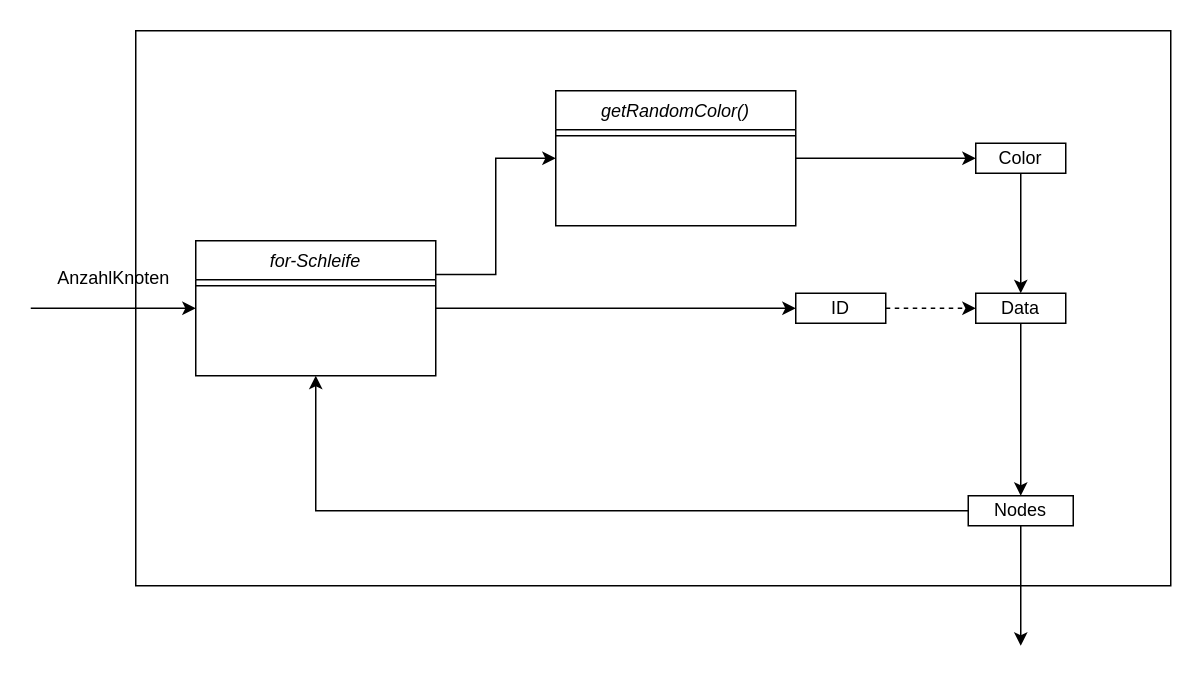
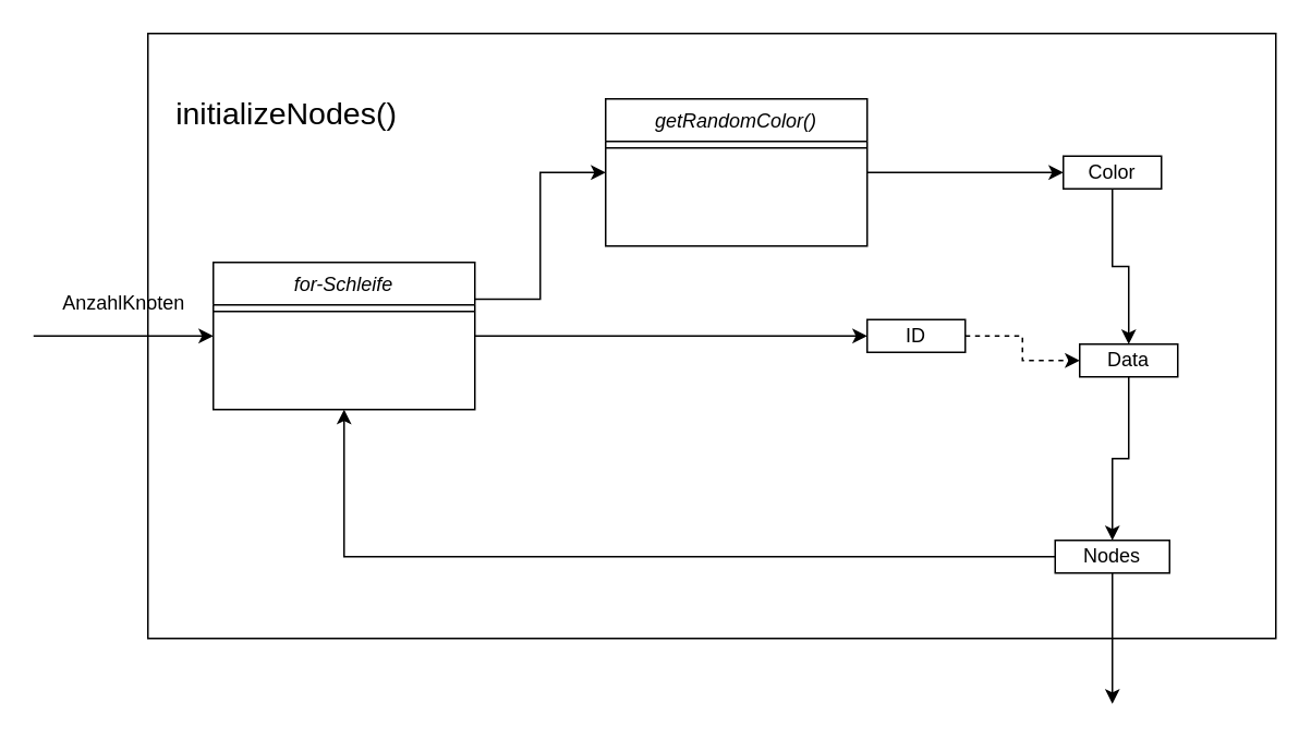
  <mxCell id="0" />
  <mxCell id="1" parent="0" />
  <mxCell id="2" value="" style="rounded=0;whiteSpace=wrap;html=1;" parent="1" vertex="1"><mxGeometry x="90" y="20" width="690" height="370" as="geometry" /></mxCell>
  <mxCell id="3" value="" style="endArrow=classic;html=1;entryX=0;entryY=0.5;entryDx=0;entryDy=0;" parent="1" target="7" edge="1"><mxGeometry width="50" height="50" relative="1" as="geometry"><mxPoint y="205" as="sourcePoint" x="20" /><mxPoint y="120" as="targetPoint" x="20" /></mxGeometry></mxCell>
  <mxCell id="4" value="AnzahlKnoten" style="text;html=1;align=center;verticalAlign=middle;resizable=0;points=[];autosize=1;" parent="1" vertex="1"><mxGeometry x="30" y="175" width="90" height="20" as="geometry" /></mxCell>
  <mxCell id="5" style="edgeStyle=orthogonalEdgeStyle;rounded=0;orthogonalLoop=1;jettySize=auto;html=1;exitX=1;exitY=0.25;exitDx=0;exitDy=0;entryX=0;entryY=0.5;entryDx=0;entryDy=0;" parent="1" source="7" target="10" edge="1"><mxGeometry relative="1" as="geometry" /></mxCell>
  <mxCell id="6" style="edgeStyle=orthogonalEdgeStyle;rounded=0;orthogonalLoop=1;jettySize=auto;html=1;exitX=1;exitY=0.5;exitDx=0;exitDy=0;entryX=0;entryY=0.5;entryDx=0;entryDy=0;" parent="1" source="7" target="15" edge="1"><mxGeometry relative="1" as="geometry" /></mxCell>
  <mxCell id="7" value="for-Schleife" style="swimlane;fontStyle=2;align=center;verticalAlign=top;childLayout=stackLayout;horizontal=1;startSize=26;horizontalStack=0;resizeParent=1;resizeLast=0;collapsible=1;marginBottom=0;rounded=0;shadow=0;strokeWidth=1;" parent="1" vertex="1"><mxGeometry x="130" y="160" width="160" height="90" as="geometry"><mxRectangle x="120" y="80" width="160" height="26" as="alternateBounds" /></mxGeometry></mxCell>
  <mxCell id="8" value="" style="line;html=1;strokeWidth=1;align=left;verticalAlign=middle;spacingTop=-1;spacingLeft=3;spacingRight=3;rotatable=0;labelPosition=right;points=[];portConstraint=eastwest;" parent="7" vertex="1"><mxGeometry y="26" width="160" height="8" as="geometry" /></mxCell>
  <mxCell id="9" style="edgeStyle=orthogonalEdgeStyle;rounded=0;orthogonalLoop=1;jettySize=auto;html=1;exitX=1;exitY=0.5;exitDx=0;exitDy=0;entryX=0;entryY=0.5;entryDx=0;entryDy=0;" parent="1" source="10" target="13" edge="1"><mxGeometry relative="1" as="geometry" /></mxCell>
  <mxCell id="10" value="getRandomColor()" style="swimlane;fontStyle=2;align=center;verticalAlign=top;childLayout=stackLayout;horizontal=1;startSize=26;horizontalStack=0;resizeParent=1;resizeLast=0;collapsible=1;marginBottom=0;rounded=0;shadow=0;strokeWidth=1;" parent="1" vertex="1"><mxGeometry x="370" y="60" width="160" height="90" as="geometry"><mxRectangle x="120" y="80" width="160" height="26" as="alternateBounds" /></mxGeometry></mxCell>
  <mxCell id="11" value="" style="line;html=1;strokeWidth=1;align=left;verticalAlign=middle;spacingTop=-1;spacingLeft=3;spacingRight=3;rotatable=0;labelPosition=right;points=[];portConstraint=eastwest;" parent="10" vertex="1"><mxGeometry y="26" width="160" height="8" as="geometry" /></mxCell>
  <mxCell id="12" style="edgeStyle=orthogonalEdgeStyle;rounded=0;orthogonalLoop=1;jettySize=auto;html=1;entryX=0.5;entryY=0;entryDx=0;entryDy=0;" parent="1" source="13" target="17" edge="1"><mxGeometry relative="1" as="geometry" /></mxCell>
  <mxCell id="13" value="Color" style="rounded=0;whiteSpace=wrap;html=1;" parent="1" vertex="1"><mxGeometry x="650" y="95" width="60" height="20" as="geometry" /></mxCell>
  <mxCell id="14" style="edgeStyle=orthogonalEdgeStyle;rounded=0;orthogonalLoop=1;jettySize=auto;html=1;dashed=1;" parent="1" source="15" target="17" edge="1"><mxGeometry relative="1" as="geometry" /></mxCell>
  <mxCell id="15" value="ID" style="rounded=0;whiteSpace=wrap;html=1;" parent="1" vertex="1"><mxGeometry x="530" y="195" width="60" height="20" as="geometry" /></mxCell>
  <mxCell id="16" style="edgeStyle=orthogonalEdgeStyle;rounded=0;orthogonalLoop=1;jettySize=auto;html=1;" parent="1" source="17" target="20" edge="1"><mxGeometry relative="1" as="geometry" /></mxCell>
- <mxCell id="17" value="Data" style="rounded=0;whiteSpace=wrap;html=1;" parent="1" vertex="1"><mxGeometry x="650" y="195" width="60" height="20" as="geometry" /></mxCell>
+ <mxCell id="17" value="Data" style="rounded=0;whiteSpace=wrap;html=1;" parent="1" vertex="1"><mxGeometry x="660" y="210" width="60" height="20" as="geometry" /></mxCell>
  <mxCell id="18" style="edgeStyle=orthogonalEdgeStyle;rounded=0;orthogonalLoop=1;jettySize=auto;html=1;entryX=0.5;entryY=1;entryDx=0;entryDy=0;" parent="1" source="20" target="7" edge="1"><mxGeometry relative="1" as="geometry" /></mxCell>
  <mxCell id="19" style="edgeStyle=orthogonalEdgeStyle;rounded=0;orthogonalLoop=1;jettySize=auto;html=1;" parent="1" source="20" edge="1"><mxGeometry relative="1" as="geometry"><mxPoint x="680" y="430" as="targetPoint" /></mxGeometry></mxCell>
  <mxCell id="20" value="Nodes&lt;br&gt;" style="rounded=0;whiteSpace=wrap;html=1;" parent="1" vertex="1"><mxGeometry x="645" y="330" width="70" height="20" as="geometry" /></mxCell>
+ <mxCell id="21" value="&lt;font style=&quot;font-size: 19px&quot;&gt;initializeNodes()&lt;/font&gt;" style="text;html=1;strokeColor=none;fillColor=none;align=center;verticalAlign=middle;whiteSpace=wrap;rounded=0;" parent="1" vertex="1"><mxGeometry x="110" y="50" width="130" height="40" as="geometry" /></mxCell>
